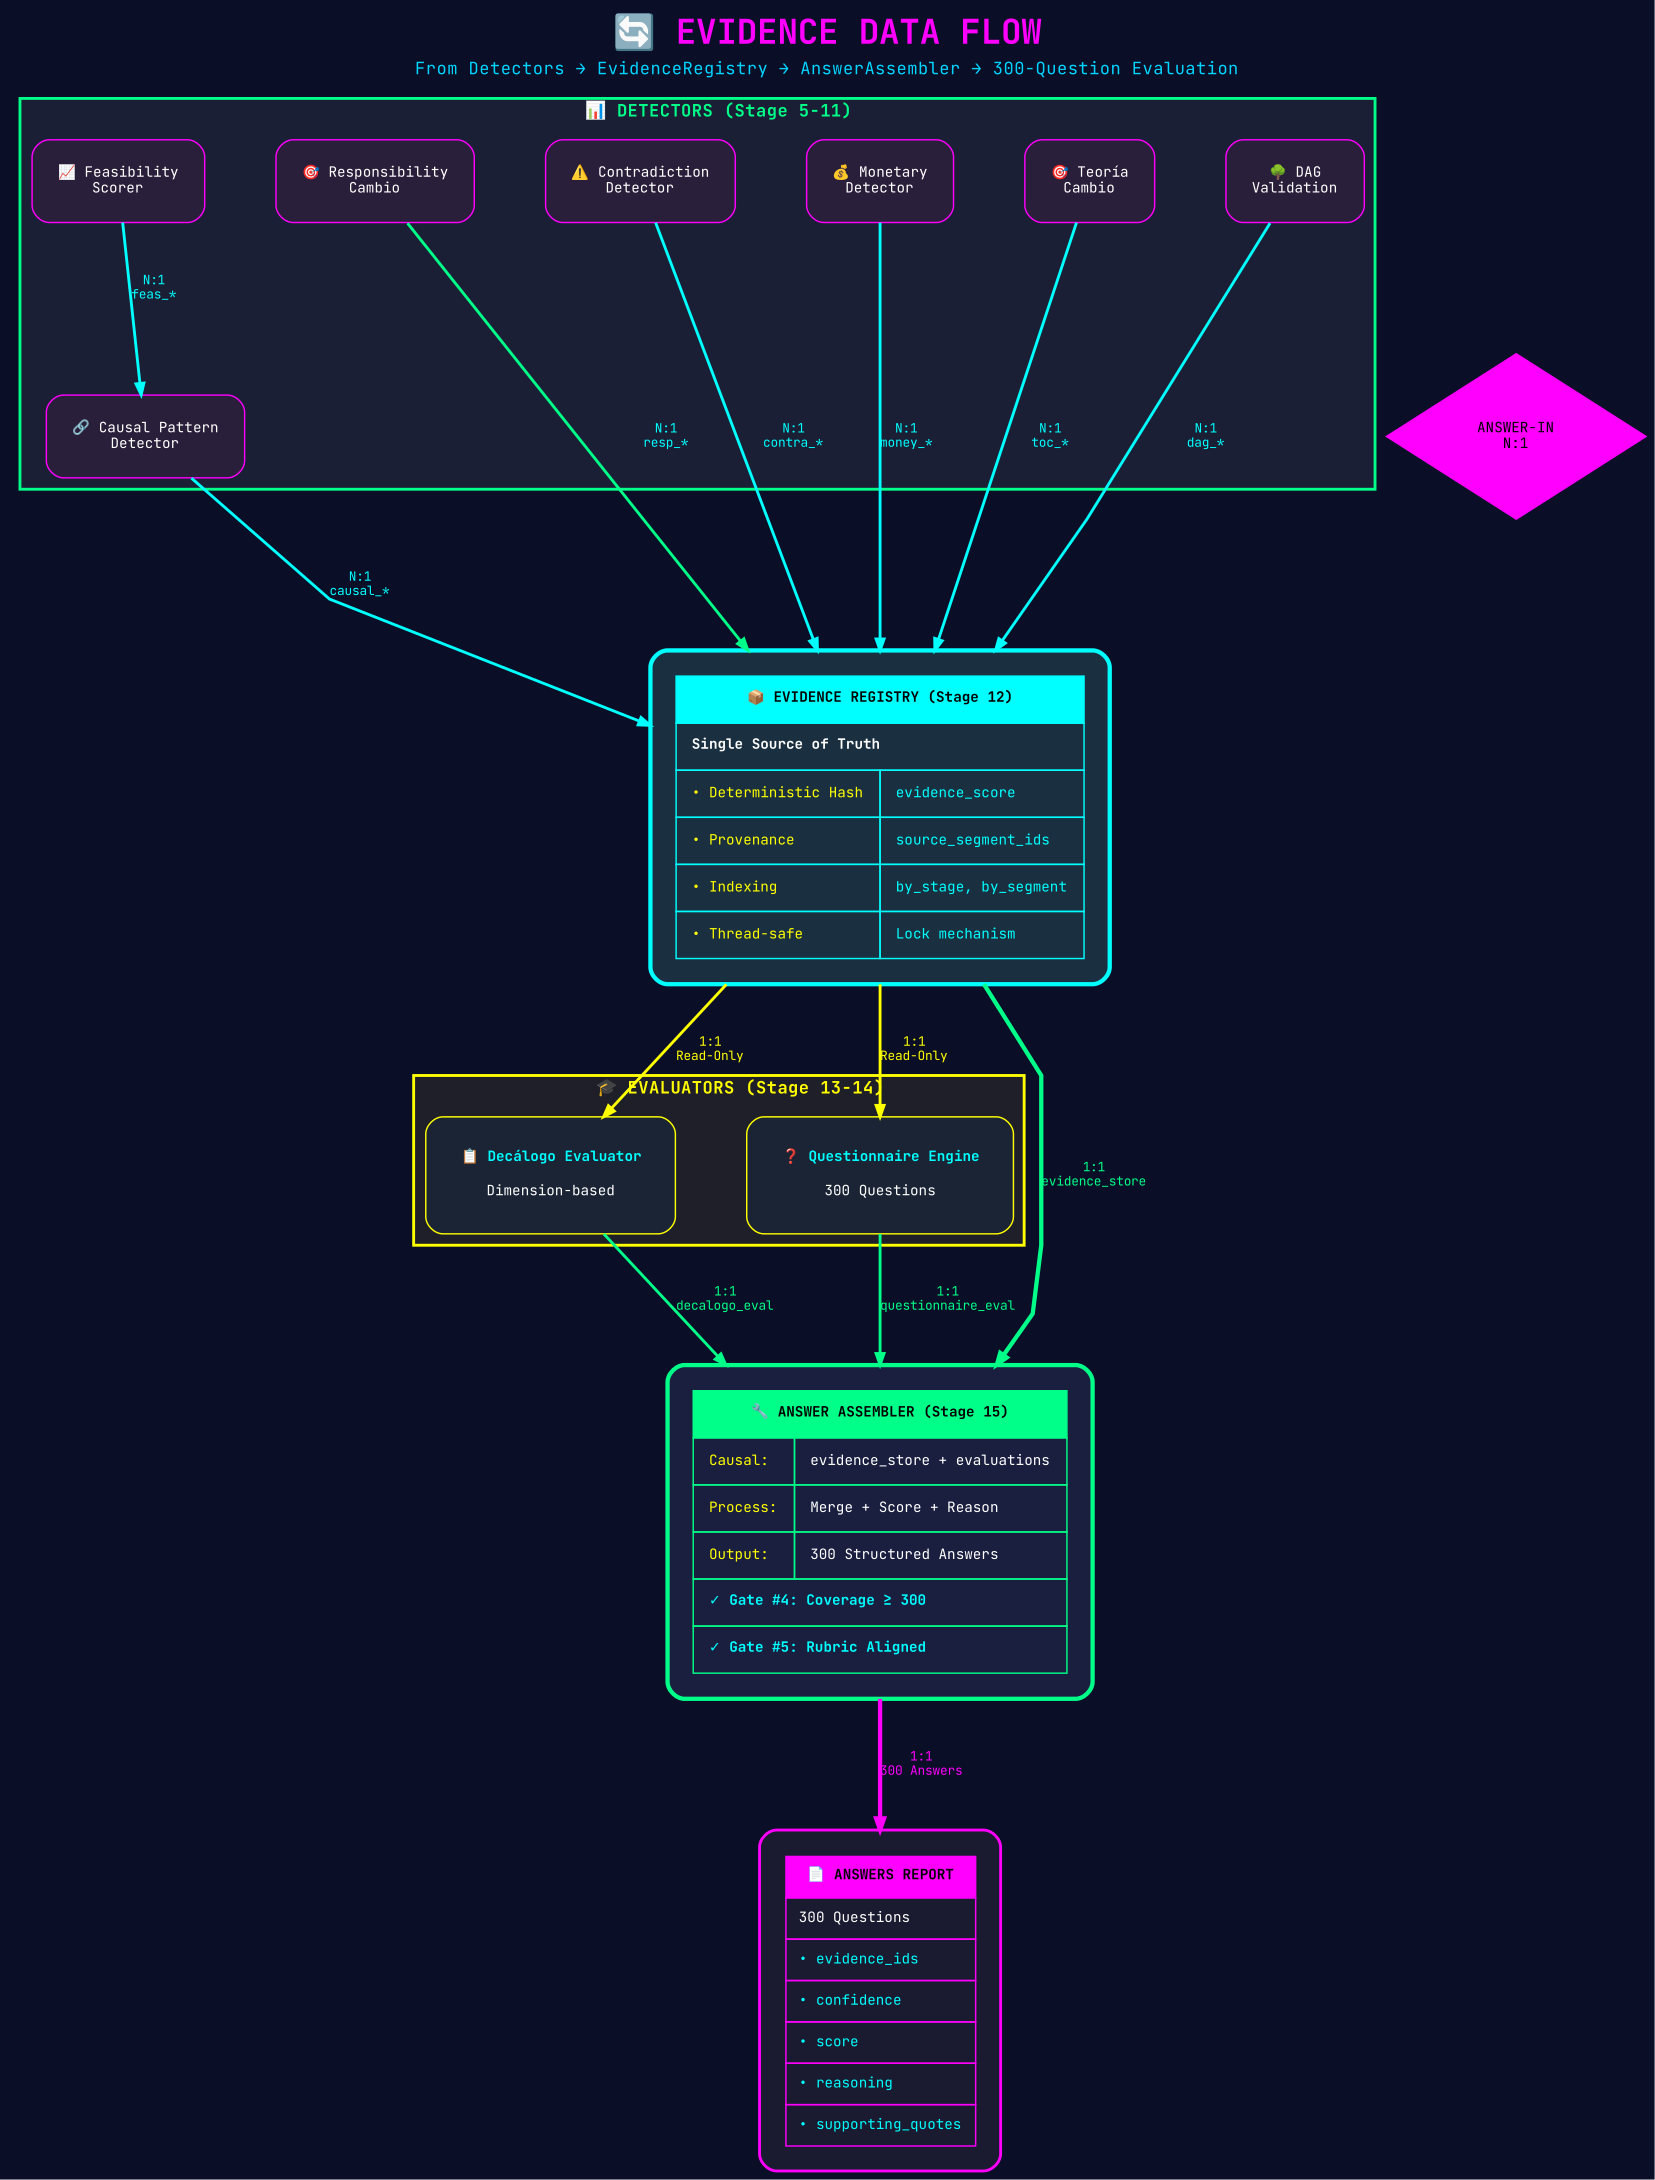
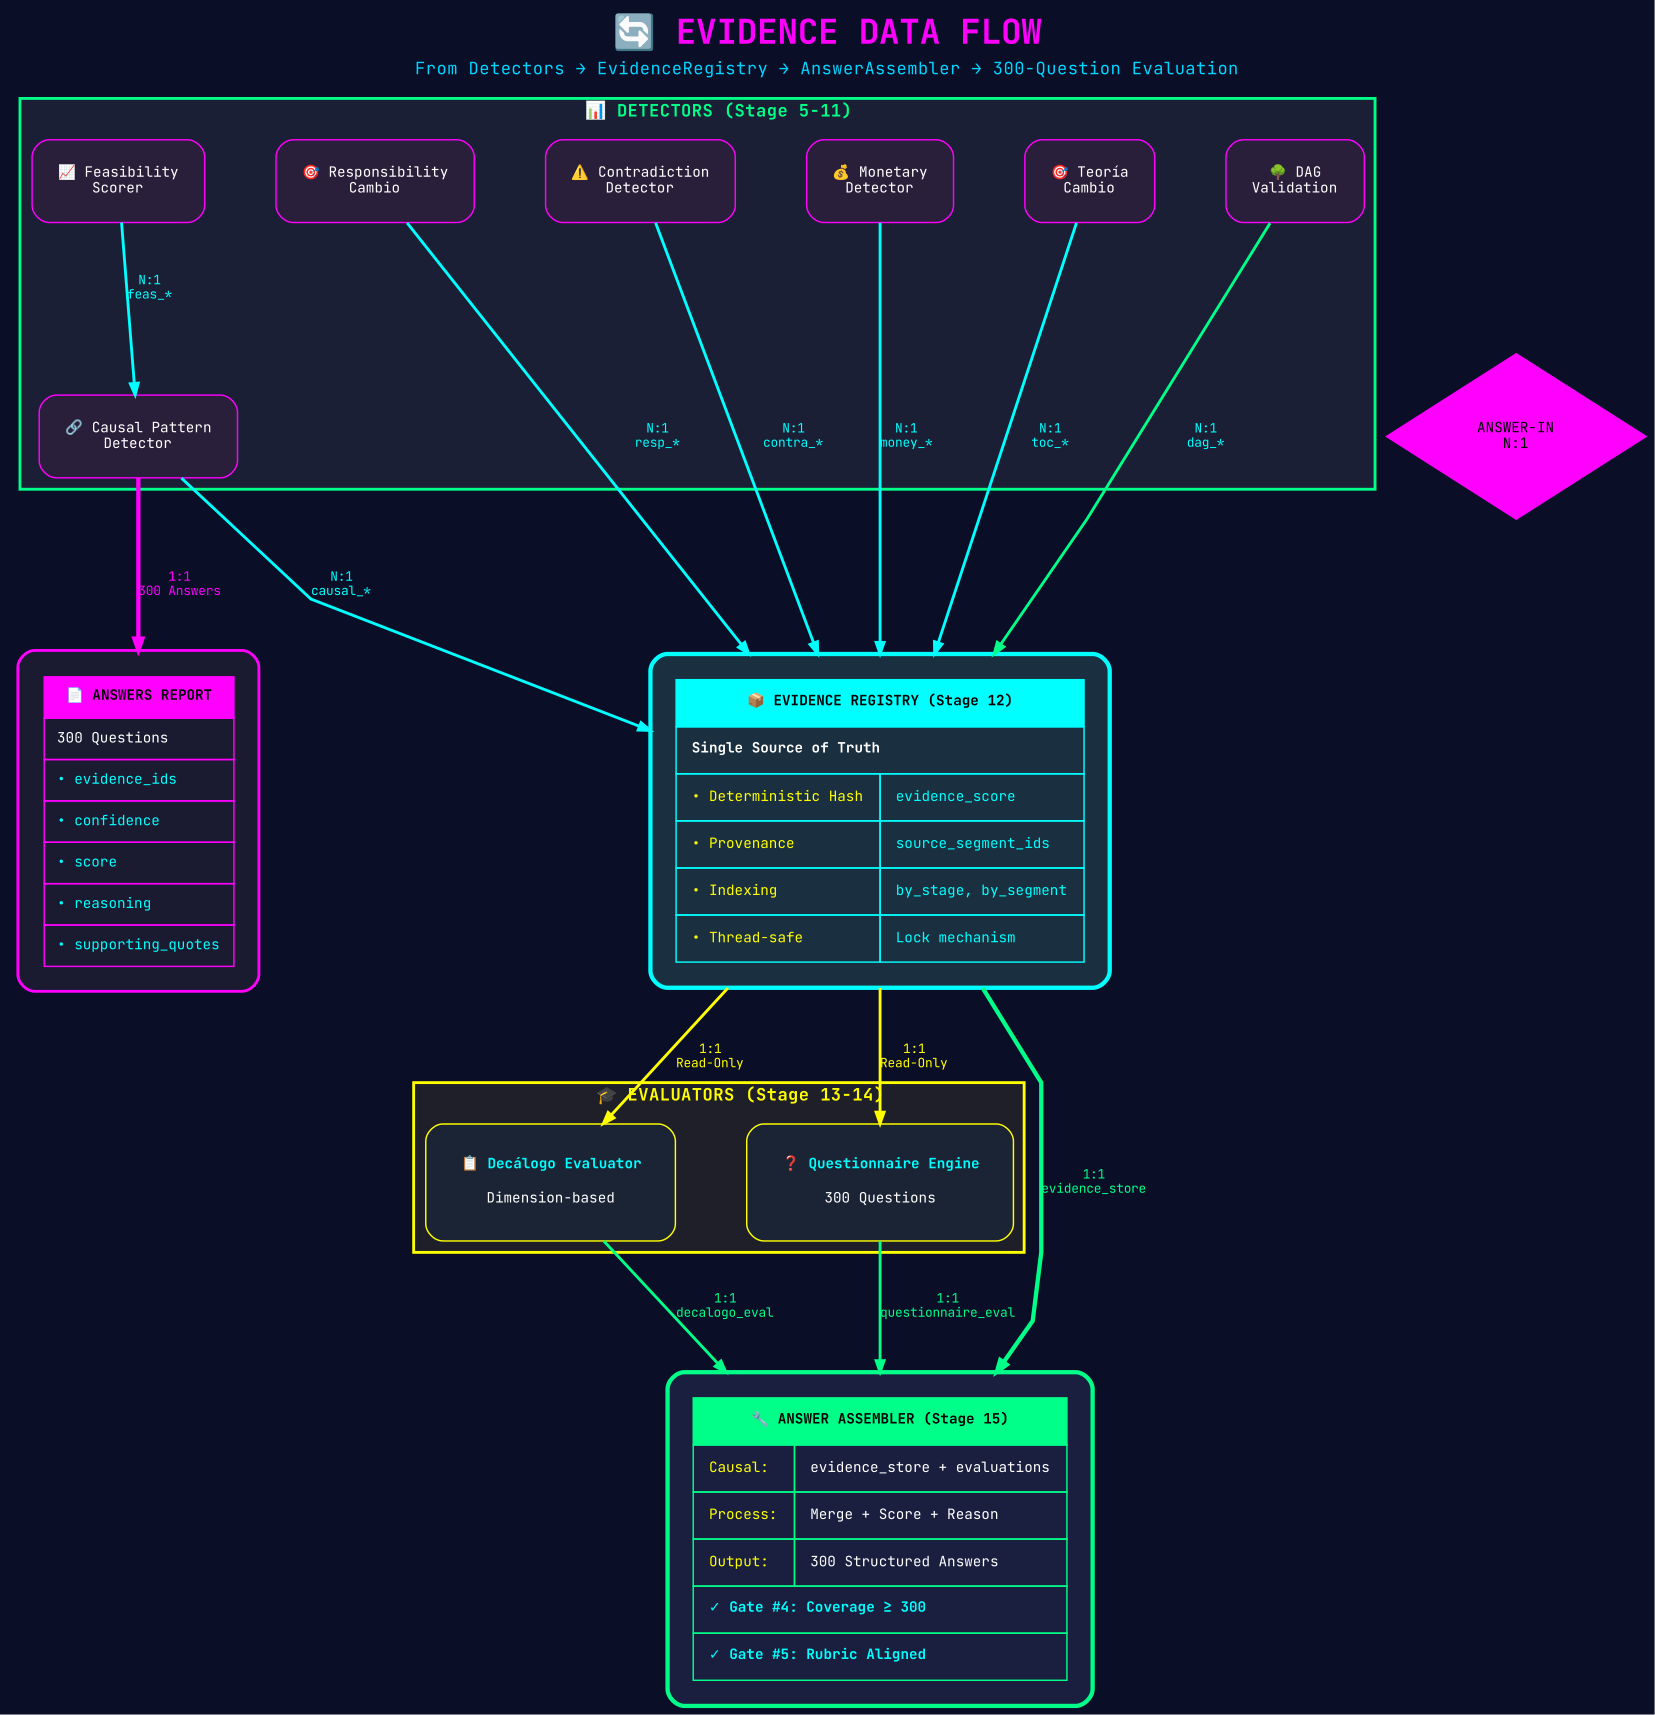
  digraph {
    bgcolor="#0a0e27"
    fontname="JetBrains Mono"
    fontsize=12
    label=<         <table border="0" cellborder="0" cellspacing="0">             <tr><td><font point-size="24" color="#ff00ff"><b>🔄 EVIDENCE DATA FLOW</b></font></td></tr>             <tr><td><font point-size="12" color="#00d4ff">From Detectors → EvidenceRegistry → AnswerAssembler → 300-Question Evaluation</font></td></tr>         </table>     >
    labelloc=t
    nodesep=0.7
    rankdir=TB
    ranksep=1.0
    splines=polyline
    node [color="#ff00ff" fillcolor="#2a1f3a" fontcolor="#ffffff" fontname="JetBrains Mono" fontsize=10 margin=0.25 shape=box style="filled,rounded"]
    edge [arrowsize=0.8 color="#00ffff" fontcolor="#00ffff" fontname="JetBrains Mono" fontsize=9 penwidth=2]
    n1 [label="🎯 Responsibility\nCambio"]
    n2 [label="⚠️ Contradiction\nDetector"]
    n3 [label="💰 Monetary\nDetector"]
    n4 [label="📈 Feasibility\nScorer"]
    n5 [label="🔗 Causal Pattern\nDetector"]
    n6 [label="🎯 Teoría\nCambio"]
    n7 [label="🌳 DAG\nValidation"]
    n8 [color="#ffff00" fillcolor="#1a2435" label=<             <table border="0" cellborder="0" cellspacing="0" cellpadding="6">                 <tr><td><font color="#00ffff"><b>📋 Decálogo Evaluator</b></font></td></tr>                 <tr><td><font color="#ffffff">Dimension-based</font></td></tr>             </table>         >]
    n9 [color="#ffff00" fillcolor="#1a2435" label=<             <table border="0" cellborder="0" cellspacing="0" cellpadding="6">                 <tr><td><font color="#00ffff"><b>❓ Questionnaire Engine</b></font></td></tr>                 <tr><td><font color="#ffffff">300 Questions</font></td></tr>             </table>         >]
    n10 [color="#00ffff" fillcolor="#1a3040" label=<         <table border="0" cellborder="1" cellspacing="0" cellpadding="10" bgcolor="#1a3040" color="#00ffff">             <tr><td bgcolor="#00ffff" colspan="2"><font color="#000000"><b>📦 EVIDENCE REGISTRY (Stage 12)</b></font></td></tr>             <tr><td align="left" colspan="2"><font color="#ffffff"><b>Single Source of Truth</b></font></td></tr>             <tr><td align="left"><font color="#ffff00">• Deterministic Hash</font></td><td align="left"><font color="#00ffff">evidence_score</font></td></tr>             <tr><td align="left"><font color="#ffff00">• Provenance</font></td><td align="left"><font color="#00ffff">source_segment_ids</font></td></tr>             <tr><td align="left"><font color="#ffff00">• Indexing</font></td><td align="left"><font color="#00ffff">by_stage, by_segment</font></td></tr>             <tr><td align="left"><font color="#ffff00">• Thread-safe</font></td><td align="left"><font color="#00ffff">Lock mechanism</font></td></tr>         </table>     > penwidth=3 fontcolor=""]
    n11 [color="#00ff88" fillcolor="#1a1f40" label=<         <table border="0" cellborder="1" cellspacing="0" cellpadding="10" bgcolor="#1a1f40" color="#00ff88">             <tr><td bgcolor="#00ff88" colspan="2"><font color="#000000"><b>🔧 ANSWER ASSEMBLER (Stage 15)</b></font></td></tr>             <tr><td align="left"><font color="#ffff00">Causal:</font></td><td align="left"><font color="#ffffff">evidence_store + evaluations</font></td></tr>             <tr><td align="left"><font color="#ffff00">Process:</font></td><td align="left"><font color="#ffffff">Merge + Score + Reason</font></td></tr>             <tr><td align="left"><font color="#ffff00">Output:</font></td><td align="left"><font color="#ffffff">300 Structured Answers</font></td></tr>             <tr><td align="left" colspan="2"><font color="#00ffff"><b>✓ Gate #4: Coverage ≥ 300</b></font></td></tr>             <tr><td align="left" colspan="2"><font color="#00ffff"><b>✓ Gate #5: Rubric Aligned</b></font></td></tr>         </table>     > penwidth=3 fontcolor=""]
    n12 [fillcolor="#1a1a30" label=<         <table border="0" cellborder="1" cellspacing="0" cellpadding="8" bgcolor="#1a1a30" color="#ff00ff">             <tr><td bgcolor="#ff00ff"><font color="#000000"><b>📄 ANSWERS REPORT</b></font></td></tr>             <tr><td align="left"><font color="#ffffff">300 Questions</font></td></tr>             <tr><td align="left"><font color="#00ffff">• evidence_ids</font></td></tr>             <tr><td align="left"><font color="#00ffff">• confidence</font></td></tr>             <tr><td align="left"><font color="#00ffff">• score</font></td></tr>             <tr><td align="left"><font color="#00ffff">• reasoning</font></td></tr>             <tr><td align="left"><font color="#00ffff">• supporting_quotes</font></td></tr>         </table>     > penwidth=2 fontcolor=""]
    n13 [fillcolor="#ff00ff" fontcolor="#000000" label="ANSWER-IN\nN:1" shape=diamond style=filled]
    subgraph cluster_1 {
      color="#00ff88"
      fillcolor="#1a1f35"
      label=<             <font color="#00ff88"><b>📊 DETECTORS (Stage 5-11)</b></font>         >
      penwidth=2
      style=filled
      n1
      n2
      n3
      n4
      n5
      n6
      n7
    }
    subgraph cluster_2 {
      color="#ffff00"
      fillcolor="#1f1f2a"
      label=<             <font color="#ffff00"><b>🎓 EVALUATORS (Stage 13-14)</b></font>         >
      penwidth=2
      style=filled
      n8
      n9
    }
-   n1 -> n10 [color="#00ff88" label="N:1\nresp_*"]
+   n1 -> n10 [label="N:1\nresp_*"]
    n2 -> n10 [label="N:1\ncontra_*"]
    n3 -> n10 [label="N:1\nmoney_*"]
    n4 -> n5 [label="N:1\nfeas_*"]
    n5 -> n10 [label="N:1\ncausal_*"]
    n6 -> n10 [label="N:1\ntoc_*"]
-   n7 -> n10 [label="N:1\ndag_*"]
+   n7 -> n10 [color="#00ff88" label="N:1\ndag_*"]
    n8 -> n11 [color="#00ff88" fontcolor="#00ff88" label="1:1\ndecalogo_eval"]
    n9 -> n11 [color="#00ff88" fontcolor="#00ff88" label="1:1\nquestionnaire_eval"]
    n10 -> n8 [color="#ffff00" fontcolor="#ffff00" label="1:1\nRead-Only" style=bold]
    n10 -> n9 [color="#ffff00" fontcolor="#ffff00" label="1:1\nRead-Only" style=bold]
    n10 -> n11 [color="#00ff88" fontcolor="#00ff88" label="1:1\nevidence_store" penwidth=3 style=bold]
-   n11 -> n12 [color="#ff00ff" fontcolor="#ff00ff" label="1:1\n300 Answers" penwidth=3 style=bold]
+   n5 -> n12 [color="#ff00ff" fontcolor="#ff00ff" label="1:1\n300 Answers" penwidth=3 style=bold]
    n13 -> n10 [style=invis color="" fontcolor="" penwidth=""]
  }
